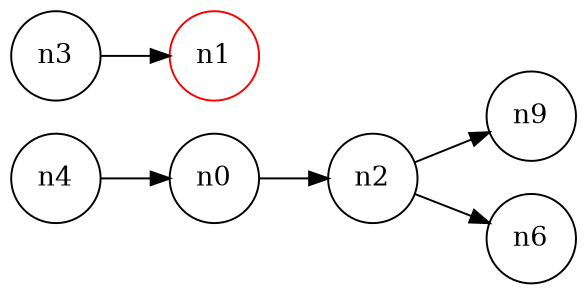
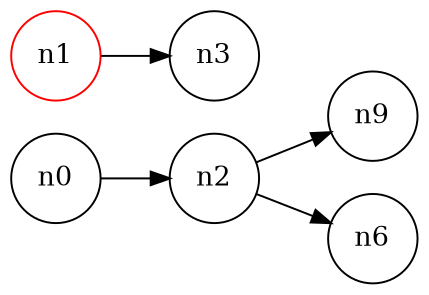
  digraph {
    rankdir=LR
    node [shape=circle]
    n0
    n2
    n1 [color=red]
    n3
    n5 [label=n9]
    n6
-   n4
    n0 -> n2
    n2 -> n5
    n2 -> n6
-   n3 -> n1
-   n4 -> n0
+   n1 -> n3
  }
